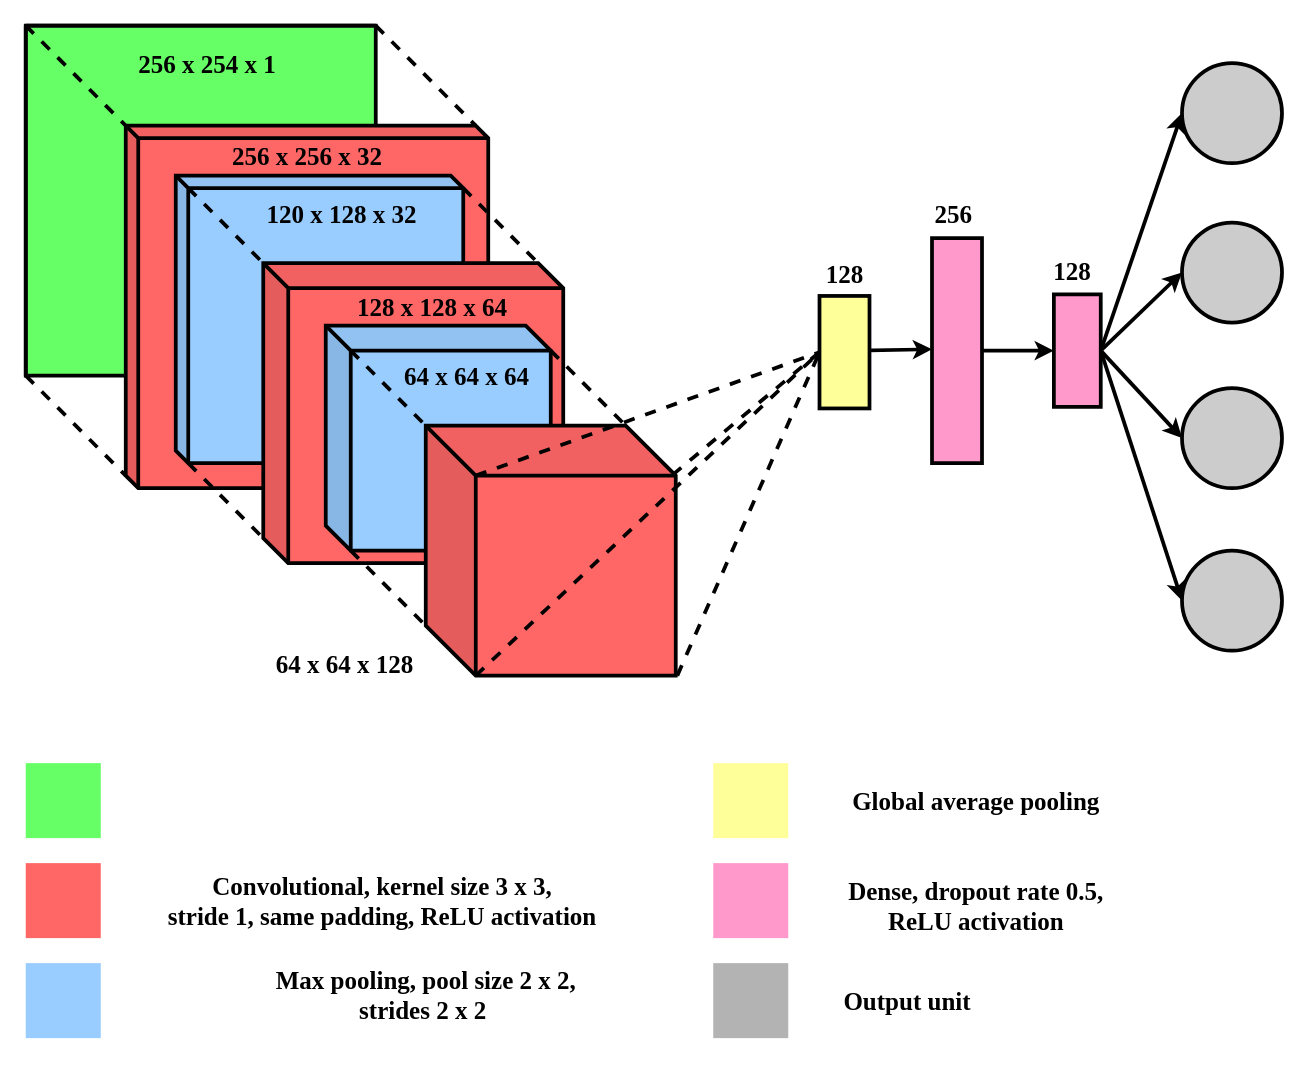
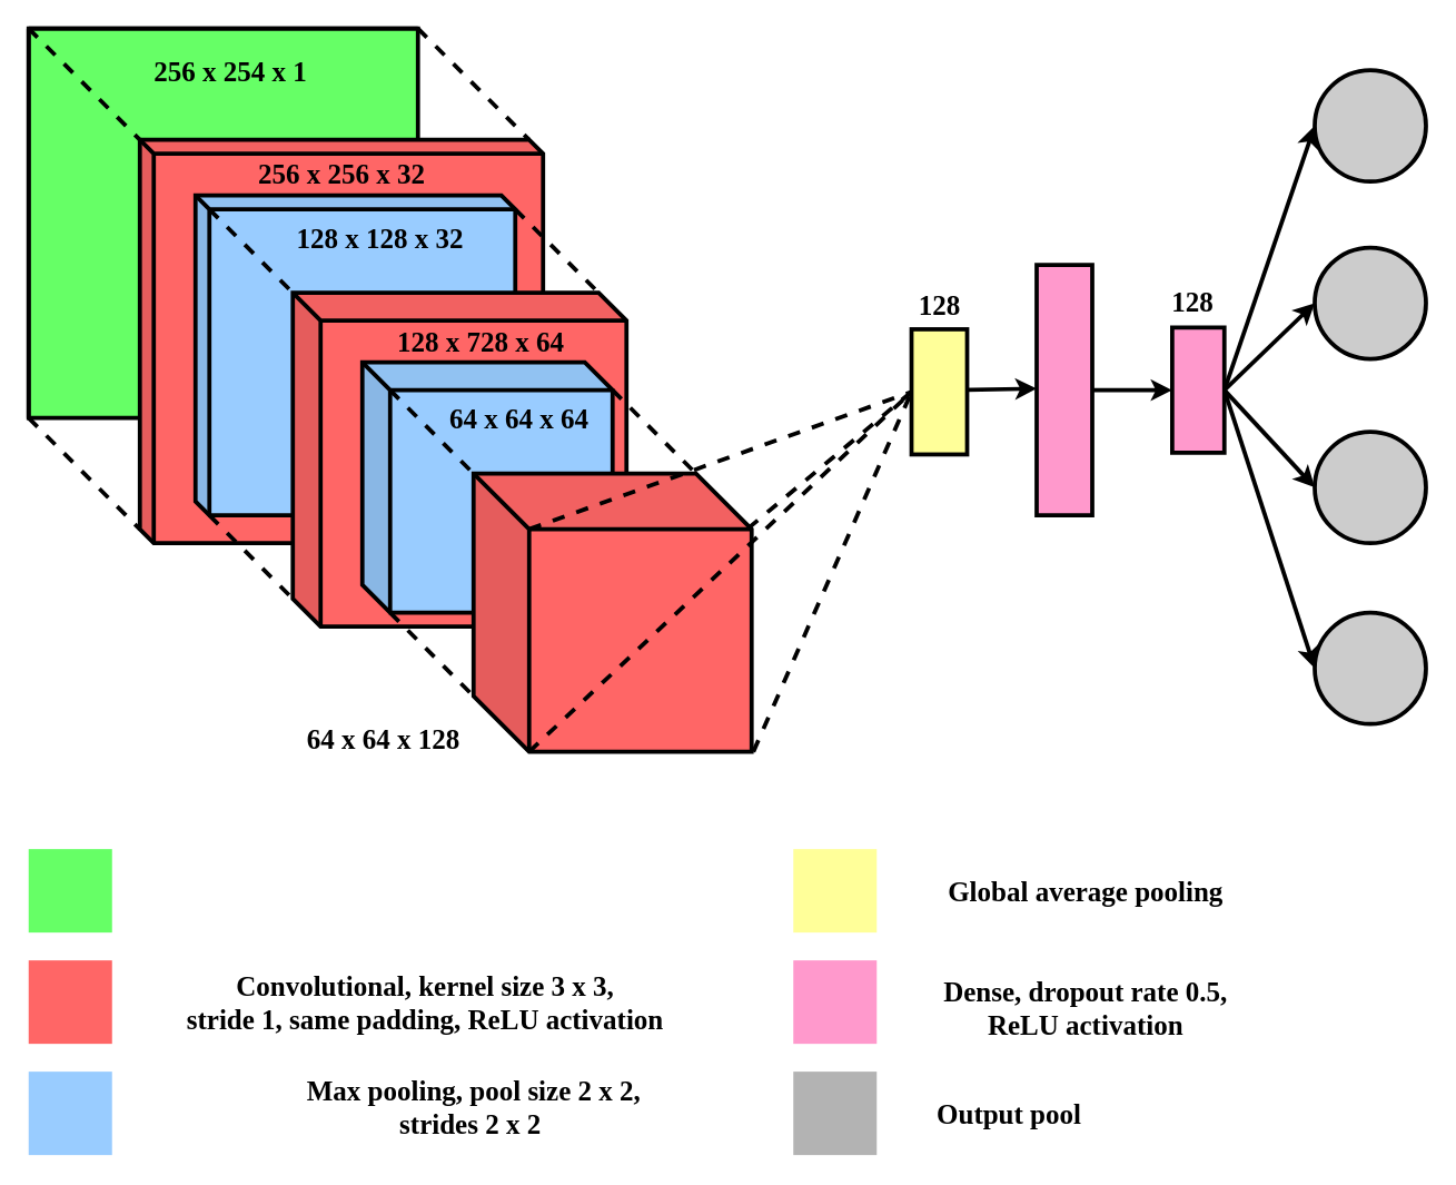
  <mxCell id="0" />
  <mxCell id="1" parent="0" />
  <mxCell id="2" value="" style="shape=cube;whiteSpace=wrap;html=1;boundedLbl=1;backgroundOutline=1;darkOpacity=0.05;darkOpacity2=0.1;size=0;fillColor=#66FF66;strokeWidth=3;" parent="1" vertex="1"><mxGeometry x="20" y="20" width="280" height="280" as="geometry" /></mxCell>
  <mxCell id="3" value="" style="shape=cube;whiteSpace=wrap;html=1;boundedLbl=1;backgroundOutline=1;darkOpacity=0.05;darkOpacity2=0.1;size=10;fillColor=#FF6666;strokeWidth=3;" parent="1" vertex="1"><mxGeometry x="100" y="100" width="290" height="290" as="geometry" /></mxCell>
  <mxCell id="4" value="" style="shape=cube;whiteSpace=wrap;html=1;boundedLbl=1;backgroundOutline=1;darkOpacity=0.05;darkOpacity2=0.1;size=10;fillColor=#99CCFF;strokeWidth=3;" parent="1" vertex="1"><mxGeometry x="140" y="140" width="230" height="230" as="geometry" /></mxCell>
  <mxCell id="5" value="" style="shape=cube;whiteSpace=wrap;html=1;boundedLbl=1;backgroundOutline=1;darkOpacity=0.05;darkOpacity2=0.1;size=20;fillColor=#FF6666;strokeWidth=3;" parent="1" vertex="1"><mxGeometry x="210" y="210" width="240" height="240" as="geometry" /></mxCell>
  <mxCell id="6" value="" style="shape=cube;whiteSpace=wrap;html=1;boundedLbl=1;backgroundOutline=1;darkOpacity=0.05;darkOpacity2=0.1;size=20;fillColor=#99CCFF;strokeWidth=3;" parent="1" vertex="1"><mxGeometry x="260" y="260" width="180" height="180" as="geometry" /></mxCell>
  <mxCell id="7" value="" style="shape=cube;whiteSpace=wrap;html=1;boundedLbl=1;backgroundOutline=1;darkOpacity=0.05;darkOpacity2=0.1;size=40;fillColor=#FF6666;strokeWidth=3;" parent="1" vertex="1"><mxGeometry x="340" y="340" width="200" height="200" as="geometry" /></mxCell>
  <mxCell id="8" value="" style="ellipse;whiteSpace=wrap;html=1;aspect=fixed;fillColor=#CCCCCC;strokeWidth=3;" parent="1" vertex="1"><mxGeometry x="945" y="440" width="80" height="80" as="geometry" /></mxCell>
  <mxCell id="9" value="" style="endArrow=none;dashed=1;html=1;entryX=0;entryY=0;entryDx=280;entryDy=0;entryPerimeter=0;strokeWidth=3;" parent="1" target="3" edge="1"><mxGeometry width="50" height="50" relative="1" as="geometry"><mxPoint x="300" y="20" as="sourcePoint" /><mxPoint x="350" y="-30" as="targetPoint" /></mxGeometry></mxCell>
  <mxCell id="10" value="" style="endArrow=none;dashed=1;html=1;entryX=0;entryY=0;entryDx=280;entryDy=0;entryPerimeter=0;strokeWidth=3;" parent="1" edge="1"><mxGeometry width="50" height="50" relative="1" as="geometry"><mxPoint x="20" y="300" as="sourcePoint" /><mxPoint x="100" y="380" as="targetPoint" /></mxGeometry></mxCell>
  <mxCell id="11" value="" style="endArrow=none;dashed=1;html=1;strokeWidth=3;" parent="1" edge="1"><mxGeometry width="50" height="50" relative="1" as="geometry"><mxPoint x="150" y="370" as="sourcePoint" /><mxPoint x="210" y="430" as="targetPoint" /></mxGeometry></mxCell>
  <mxCell id="12" value="" style="endArrow=none;dashed=1;html=1;strokeWidth=3;" parent="1" edge="1"><mxGeometry width="50" height="50" relative="1" as="geometry"><mxPoint x="370" y="150" as="sourcePoint" /><mxPoint x="430" y="210" as="targetPoint" /></mxGeometry></mxCell>
  <mxCell id="13" value="" style="endArrow=none;dashed=1;html=1;strokeWidth=3;" parent="1" edge="1"><mxGeometry width="50" height="50" relative="1" as="geometry"><mxPoint x="150" y="150" as="sourcePoint" /><mxPoint x="210" y="210" as="targetPoint" /></mxGeometry></mxCell>
  <mxCell id="14" value="" style="endArrow=none;dashed=1;html=1;strokeWidth=3;" parent="1" edge="1"><mxGeometry width="50" height="50" relative="1" as="geometry"><mxPoint x="280" y="280" as="sourcePoint" /><mxPoint x="340" y="340" as="targetPoint" /></mxGeometry></mxCell>
  <mxCell id="15" value="" style="endArrow=none;dashed=1;html=1;strokeWidth=3;" parent="1" edge="1"><mxGeometry width="50" height="50" relative="1" as="geometry"><mxPoint x="280" y="440" as="sourcePoint" /><mxPoint x="340" y="500" as="targetPoint" /></mxGeometry></mxCell>
  <mxCell id="16" value="" style="endArrow=none;dashed=1;html=1;strokeWidth=3;" parent="1" edge="1"><mxGeometry width="50" height="50" relative="1" as="geometry"><mxPoint x="440" y="280" as="sourcePoint" /><mxPoint x="500" y="340" as="targetPoint" /></mxGeometry></mxCell>
  <mxCell id="17" value="" style="endArrow=none;dashed=1;html=1;entryX=0;entryY=0;entryDx=280;entryDy=0;entryPerimeter=0;strokeWidth=3;" parent="1" edge="1"><mxGeometry width="50" height="50" relative="1" as="geometry"><mxPoint x="20" y="20" as="sourcePoint" /><mxPoint x="100" y="100" as="targetPoint" /></mxGeometry></mxCell>
  <mxCell id="18" value="" style="endArrow=classic;html=1;strokeWidth=3;exitX=0.5;exitY=0;exitDx=0;exitDy=0;entryX=0.506;entryY=0;entryDx=0;entryDy=0;entryPerimeter=0;" parent="1" edge="1"><mxGeometry width="50" height="50" relative="1" as="geometry"><mxPoint x="685" y="280" as="sourcePoint" /><mxPoint x="745" y="278.92" as="targetPoint" /></mxGeometry></mxCell>
  <mxCell id="19" value="" style="endArrow=classic;html=1;strokeWidth=3;entryX=0.5;entryY=0;entryDx=0;entryDy=0;" parent="1" edge="1"><mxGeometry width="50" height="50" relative="1" as="geometry"><mxPoint x="785" y="280" as="sourcePoint" /><mxPoint x="842.5" y="280" as="targetPoint" /></mxGeometry></mxCell>
  <mxCell id="20" value="" style="rounded=0;whiteSpace=wrap;html=1;fillColor=#FFFF99;rotation=90;strokeWidth=3;" parent="1" vertex="1"><mxGeometry x="630" y="261.25" width="90" height="40" as="geometry" /></mxCell>
  <mxCell id="21" value="" style="rounded=0;whiteSpace=wrap;html=1;fillColor=#FF99CC;rotation=-90;strokeWidth=3;" parent="1" vertex="1"><mxGeometry x="675" y="260" width="180" height="40" as="geometry" /></mxCell>
  <mxCell id="22" value="" style="rounded=0;whiteSpace=wrap;html=1;fillColor=#FF99CC;rotation=-90;strokeWidth=3;" parent="1" vertex="1"><mxGeometry x="816.25" y="261.25" width="90" height="37.5" as="geometry" /></mxCell>
  <mxCell id="23" value="" style="ellipse;whiteSpace=wrap;html=1;aspect=fixed;fillColor=#CCCCCC;strokeWidth=3;" parent="1" vertex="1"><mxGeometry x="945" y="177.5" width="80" height="80" as="geometry" /></mxCell>
  <mxCell id="24" value="" style="ellipse;whiteSpace=wrap;html=1;aspect=fixed;fillColor=#CCCCCC;strokeWidth=3;" parent="1" vertex="1"><mxGeometry x="945" y="50" width="80" height="80" as="geometry" /></mxCell>
  <mxCell id="25" value="" style="ellipse;whiteSpace=wrap;html=1;aspect=fixed;fillColor=#CCCCCC;strokeWidth=3;" parent="1" vertex="1"><mxGeometry x="945" y="310" width="80" height="80" as="geometry" /></mxCell>
  <mxCell id="26" value="" style="endArrow=classic;html=1;strokeWidth=3;exitX=0.5;exitY=1;exitDx=0;exitDy=0;entryX=0;entryY=0.5;entryDx=0;entryDy=0;" parent="1" source="22" target="23" edge="1"><mxGeometry width="50" height="50" relative="1" as="geometry"><mxPoint x="885" y="280" as="sourcePoint" /><mxPoint x="935" y="230" as="targetPoint" /></mxGeometry></mxCell>
  <mxCell id="27" value="" style="endArrow=classic;html=1;strokeWidth=3;exitX=0.5;exitY=1;exitDx=0;exitDy=0;entryX=0;entryY=0.5;entryDx=0;entryDy=0;" parent="1" source="22" target="25" edge="1"><mxGeometry width="50" height="50" relative="1" as="geometry"><mxPoint x="880" y="322.5" as="sourcePoint" /><mxPoint x="945" y="260" as="targetPoint" /></mxGeometry></mxCell>
  <mxCell id="28" value="" style="endArrow=classic;html=1;strokeWidth=3;exitX=0.5;exitY=1;exitDx=0;exitDy=0;entryX=0;entryY=0.5;entryDx=0;entryDy=0;" parent="1" source="22" target="24" edge="1"><mxGeometry width="50" height="50" relative="1" as="geometry"><mxPoint x="880" y="212.5" as="sourcePoint" /><mxPoint x="945" y="150" as="targetPoint" /></mxGeometry></mxCell>
  <mxCell id="29" value="" style="endArrow=classic;html=1;strokeWidth=3;exitX=0.5;exitY=1;exitDx=0;exitDy=0;entryX=0;entryY=0.5;entryDx=0;entryDy=0;" parent="1" source="22" target="8" edge="1"><mxGeometry width="50" height="50" relative="1" as="geometry"><mxPoint x="910" y="310" as="sourcePoint" /><mxPoint x="935" y="440" as="targetPoint" /></mxGeometry></mxCell>
  <mxCell id="30" value="&lt;font style=&quot;font-size: 20px&quot; face=&quot;Tahoma&quot;&gt;&lt;b&gt;256 x 254 x 1&lt;/b&gt;&lt;/font&gt;" style="text;html=1;align=center;verticalAlign=middle;resizable=0;points=[];autosize=1;" parent="1" vertex="1"><mxGeometry x="90" y="40" width="150" height="20" as="geometry" /></mxCell>
  <mxCell id="31" value="&lt;font face=&quot;Tahoma&quot;&gt;&lt;span style=&quot;font-size: 20px&quot;&gt;&lt;b&gt;256 x 256 x 32&lt;/b&gt;&lt;/span&gt;&lt;/font&gt;" style="text;html=1;align=center;verticalAlign=middle;resizable=0;points=[];autosize=1;" parent="1" vertex="1"><mxGeometry x="160" y="114" width="170" height="20" as="geometry" /></mxCell>
- <mxCell id="32" value="&lt;font face=&quot;Tahoma&quot;&gt;&lt;span style=&quot;font-size: 20px&quot;&gt;&lt;b&gt;120 x 128 x 32&amp;nbsp;&lt;/b&gt;&lt;/span&gt;&lt;/font&gt;" style="text;html=1;align=center;verticalAlign=middle;resizable=0;points=[];autosize=1;" parent="1" vertex="1"><mxGeometry x="190" y="160" width="170" height="20" as="geometry" /></mxCell>
- <mxCell id="33" value="&lt;font face=&quot;Tahoma&quot;&gt;&lt;span style=&quot;font-size: 20px&quot;&gt;&lt;b&gt;128 x 128 x 64&lt;/b&gt;&lt;/span&gt;&lt;/font&gt;" style="text;html=1;align=center;verticalAlign=middle;resizable=0;points=[];autosize=1;" parent="1" vertex="1"><mxGeometry x="260" y="235" width="170" height="20" as="geometry" /></mxCell>
+ <mxCell id="32" value="&lt;font face=&quot;Tahoma&quot;&gt;&lt;span style=&quot;font-size: 20px&quot;&gt;&lt;b&gt;128 x 128 x 32&amp;nbsp;&lt;/b&gt;&lt;/span&gt;&lt;/font&gt;" style="text;html=1;align=center;verticalAlign=middle;resizable=0;points=[];autosize=1;" parent="1" vertex="1"><mxGeometry x="190" y="160" width="170" height="20" as="geometry" /></mxCell>
+ <mxCell id="33" value="&lt;font face=&quot;Tahoma&quot;&gt;&lt;span style=&quot;font-size: 20px&quot;&gt;&lt;b&gt;128 x 728 x 64&lt;/b&gt;&lt;/span&gt;&lt;/font&gt;" style="text;html=1;align=center;verticalAlign=middle;resizable=0;points=[];autosize=1;" parent="1" vertex="1"><mxGeometry x="260" y="235" width="170" height="20" as="geometry" /></mxCell>
  <mxCell id="34" value="&lt;font face=&quot;Tahoma&quot;&gt;&lt;span style=&quot;font-size: 20px&quot;&gt;&lt;b&gt;64 x 64 x 64&amp;nbsp;&lt;/b&gt;&lt;/span&gt;&lt;/font&gt;" style="text;html=1;align=center;verticalAlign=middle;resizable=0;points=[];autosize=1;" parent="1" vertex="1"><mxGeometry x="300" y="290" width="150" height="20" as="geometry" /></mxCell>
  <mxCell id="35" value="&lt;font face=&quot;Tahoma&quot;&gt;&lt;span style=&quot;font-size: 20px&quot;&gt;&lt;b&gt;64 x 64 x 128&lt;/b&gt;&lt;/span&gt;&lt;/font&gt;" style="text;html=1;align=center;verticalAlign=middle;resizable=0;points=[];autosize=1;" parent="1" vertex="1"><mxGeometry x="200" y="520" width="150" height="20" as="geometry" /></mxCell>
  <mxCell id="36" value="&lt;font face=&quot;Tahoma&quot;&gt;&lt;span style=&quot;font-size: 20px&quot;&gt;&lt;b&gt;128&lt;/b&gt;&lt;/span&gt;&lt;/font&gt;" style="text;html=1;align=center;verticalAlign=middle;resizable=0;points=[];autosize=1;" parent="1" vertex="1"><mxGeometry x="650" y="207.5" width="50" height="20" as="geometry" /></mxCell>
- <mxCell id="37" value="&lt;font face=&quot;Tahoma&quot;&gt;&lt;span style=&quot;font-size: 20px&quot;&gt;&lt;b&gt;256&lt;/b&gt;&lt;/span&gt;&lt;/font&gt;" style="text;html=1;align=center;verticalAlign=middle;resizable=0;points=[];autosize=1;" parent="1" vertex="1"><mxGeometry x="737" y="160" width="50" height="20" as="geometry" /></mxCell>
  <mxCell id="38" value="&lt;font face=&quot;Tahoma&quot;&gt;&lt;span style=&quot;font-size: 20px&quot;&gt;&lt;b&gt;128&lt;/b&gt;&lt;/span&gt;&lt;/font&gt;" style="text;html=1;align=center;verticalAlign=middle;resizable=0;points=[];autosize=1;" parent="1" vertex="1"><mxGeometry x="832" y="206" width="50" height="20" as="geometry" /></mxCell>
  <mxCell id="39" value="" style="rounded=0;whiteSpace=wrap;html=1;strokeWidth=3;fillColor=#FF6666;strokeColor=none;" parent="1" vertex="1"><mxGeometry x="20" y="690" width="60" height="60" as="geometry" /></mxCell>
  <mxCell id="40" value="" style="rounded=0;whiteSpace=wrap;html=1;strokeWidth=3;fillColor=#66FF66;strokeColor=none;" parent="1" vertex="1"><mxGeometry x="20" y="610" width="60" height="60" as="geometry" /></mxCell>
  <mxCell id="41" value="" style="rounded=0;whiteSpace=wrap;html=1;strokeWidth=3;fillColor=#B3B3B3;strokeColor=none;" parent="1" vertex="1"><mxGeometry x="570" y="770" width="60" height="60" as="geometry" /></mxCell>
  <mxCell id="42" value="" style="rounded=0;whiteSpace=wrap;html=1;strokeWidth=3;fillColor=#99CCFF;strokeColor=none;" parent="1" vertex="1"><mxGeometry x="20" y="770" width="60" height="60" as="geometry" /></mxCell>
  <mxCell id="43" value="" style="rounded=0;whiteSpace=wrap;html=1;strokeWidth=3;fillColor=#FFFF99;strokeColor=none;" parent="1" vertex="1"><mxGeometry x="570" y="610" width="60" height="60" as="geometry" /></mxCell>
  <mxCell id="44" value="" style="rounded=0;whiteSpace=wrap;html=1;strokeWidth=3;fillColor=#FF99CC;strokeColor=none;" parent="1" vertex="1"><mxGeometry x="570" y="690" width="60" height="60" as="geometry" /></mxCell>
  <mxCell id="45" value="&lt;font face=&quot;Tahoma&quot;&gt;&lt;span style=&quot;font-size: 20px&quot;&gt;&lt;b&gt;Convolutional, kernel size 3 x 3,&lt;br&gt;stride 1, same padding, ReLU activation&lt;br&gt;&lt;/b&gt;&lt;/span&gt;&lt;/font&gt;" style="text;html=1;align=center;verticalAlign=middle;resizable=0;points=[];autosize=1;" parent="1" vertex="1"><mxGeometry x="100" y="700" width="410" height="40" as="geometry" /></mxCell>
  <mxCell id="46" value="&lt;font face=&quot;Tahoma&quot;&gt;&lt;span style=&quot;font-size: 20px&quot;&gt;&lt;b&gt;Max pooling, pool size 2 x 2,&lt;br&gt;strides 2 x 2&amp;nbsp;&lt;/b&gt;&lt;/span&gt;&lt;/font&gt;" style="text;html=1;align=center;verticalAlign=middle;resizable=0;points=[];autosize=1;" parent="1" vertex="1"><mxGeometry x="190" y="775" width="300" height="40" as="geometry" /></mxCell>
- <mxCell id="47" value="&lt;font face=&quot;Tahoma&quot;&gt;&lt;span style=&quot;font-size: 20px&quot;&gt;&lt;b&gt;Output unit&lt;/b&gt;&lt;/span&gt;&lt;/font&gt;" style="text;html=1;align=center;verticalAlign=middle;resizable=0;points=[];autosize=1;" parent="1" vertex="1"><mxGeometry x="660" y="790" width="130" height="20" as="geometry" /></mxCell>
+ <mxCell id="47" value="&lt;font face=&quot;Tahoma&quot;&gt;&lt;span style=&quot;font-size: 20px&quot;&gt;&lt;b&gt;Output pool&lt;/b&gt;&lt;/span&gt;&lt;/font&gt;" style="text;html=1;align=center;verticalAlign=middle;resizable=0;points=[];autosize=1;" parent="1" vertex="1"><mxGeometry x="660" y="790" width="130" height="20" as="geometry" /></mxCell>
  <mxCell id="48" value="&lt;font face=&quot;Tahoma&quot;&gt;&lt;span style=&quot;font-size: 20px&quot;&gt;&lt;b&gt;Dense, dropout rate 0.5,&lt;br&gt;ReLU activation&lt;br&gt;&lt;/b&gt;&lt;/span&gt;&lt;/font&gt;" style="text;html=1;align=center;verticalAlign=middle;resizable=0;points=[];autosize=1;" parent="1" vertex="1"><mxGeometry x="650" y="704" width="260" height="40" as="geometry" /></mxCell>
  <mxCell id="49" value="&lt;font face=&quot;Tahoma&quot;&gt;&lt;span style=&quot;font-size: 20px&quot;&gt;&lt;b&gt;Global average pooling&lt;/b&gt;&lt;/span&gt;&lt;/font&gt;" style="text;html=1;align=center;verticalAlign=middle;resizable=0;points=[];autosize=1;" parent="1" vertex="1"><mxGeometry x="655" y="630" width="250" height="20" as="geometry" /></mxCell>
  <mxCell id="50" value="" style="endArrow=none;dashed=1;html=1;strokeWidth=3;entryX=0.5;entryY=1;entryDx=0;entryDy=0;" parent="1" target="20" edge="1"><mxGeometry width="50" height="50" relative="1" as="geometry"><mxPoint x="380" y="380" as="sourcePoint" /><mxPoint x="430" y="330" as="targetPoint" /></mxGeometry></mxCell>
  <mxCell id="51" value="" style="endArrow=none;dashed=1;html=1;strokeWidth=3;entryX=0.5;entryY=1;entryDx=0;entryDy=0;" parent="1" target="20" edge="1"><mxGeometry width="50" height="50" relative="1" as="geometry"><mxPoint x="537.5" y="379.38" as="sourcePoint" /><mxPoint x="812.5" y="280.63" as="targetPoint" /></mxGeometry></mxCell>
  <mxCell id="52" value="" style="endArrow=none;dashed=1;html=1;strokeWidth=3;entryX=0.5;entryY=1;entryDx=0;entryDy=0;" parent="1" target="20" edge="1"><mxGeometry width="50" height="50" relative="1" as="geometry"><mxPoint x="380" y="540" as="sourcePoint" /><mxPoint x="655" y="441.25" as="targetPoint" /></mxGeometry></mxCell>
  <mxCell id="53" value="" style="endArrow=none;dashed=1;html=1;strokeWidth=3;entryX=0.5;entryY=1;entryDx=0;entryDy=0;" parent="1" target="20" edge="1"><mxGeometry width="50" height="50" relative="1" as="geometry"><mxPoint x="541.25" y="540" as="sourcePoint" /><mxPoint x="816.25" y="441.25" as="targetPoint" /></mxGeometry></mxCell>
